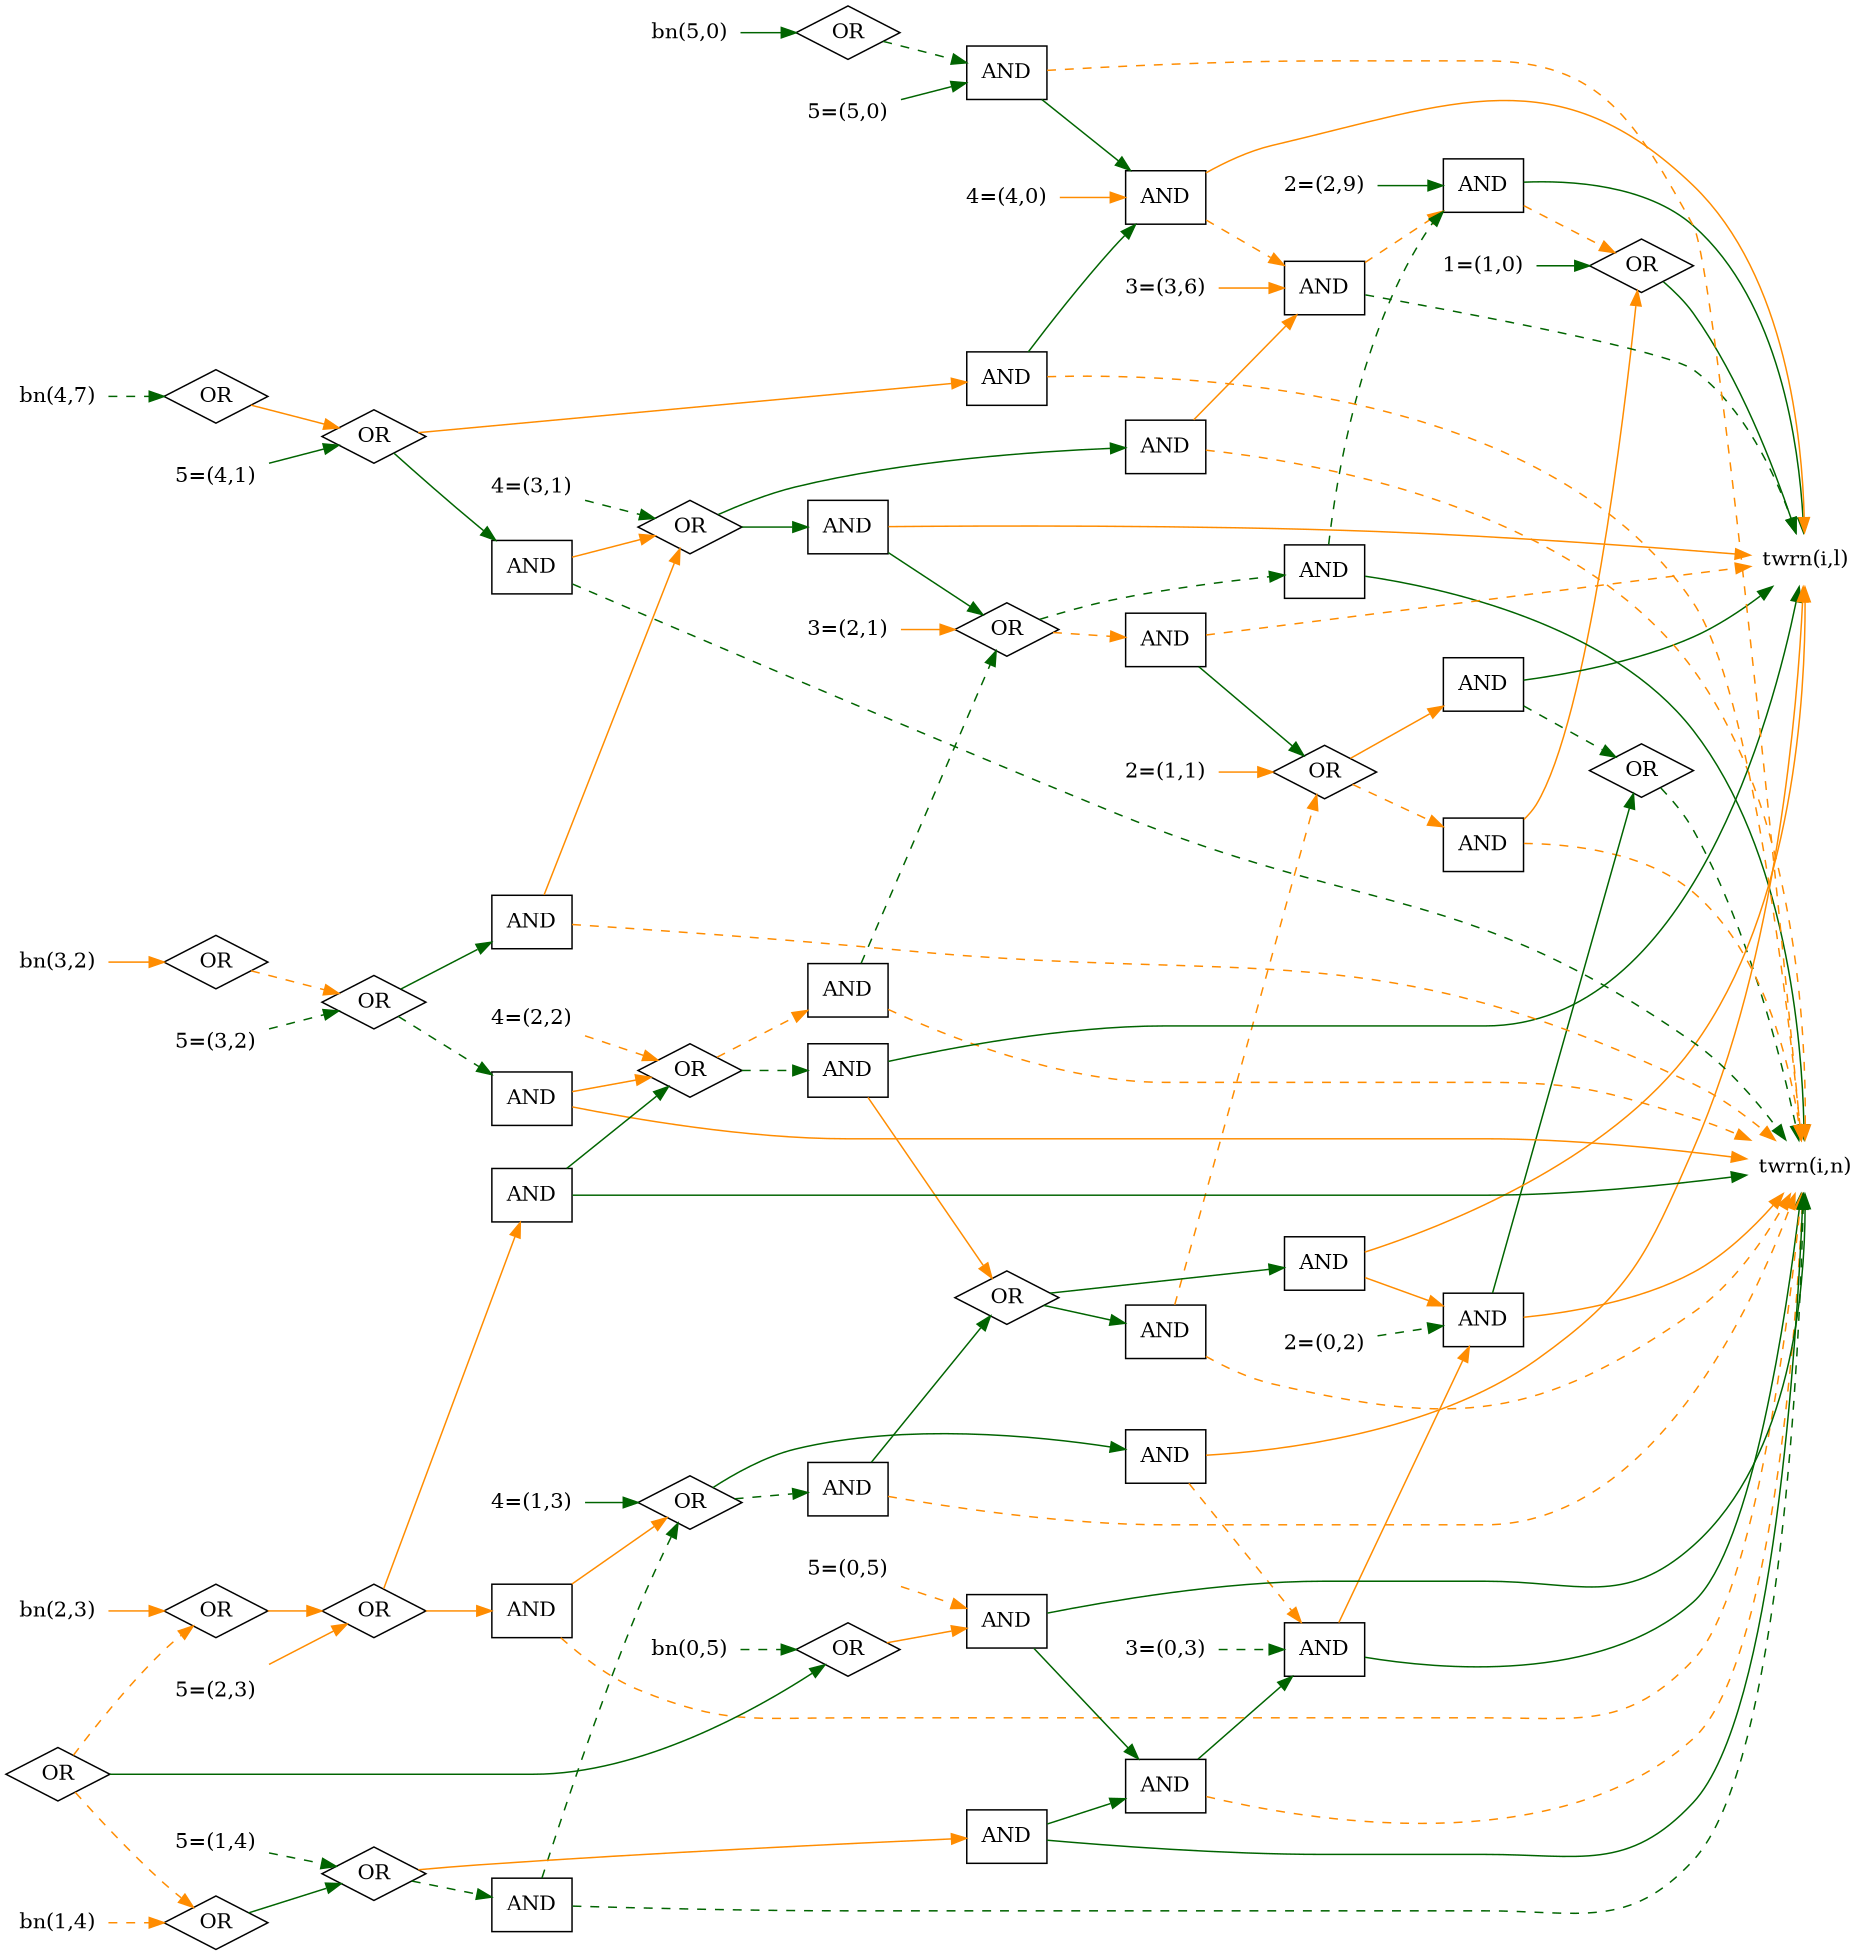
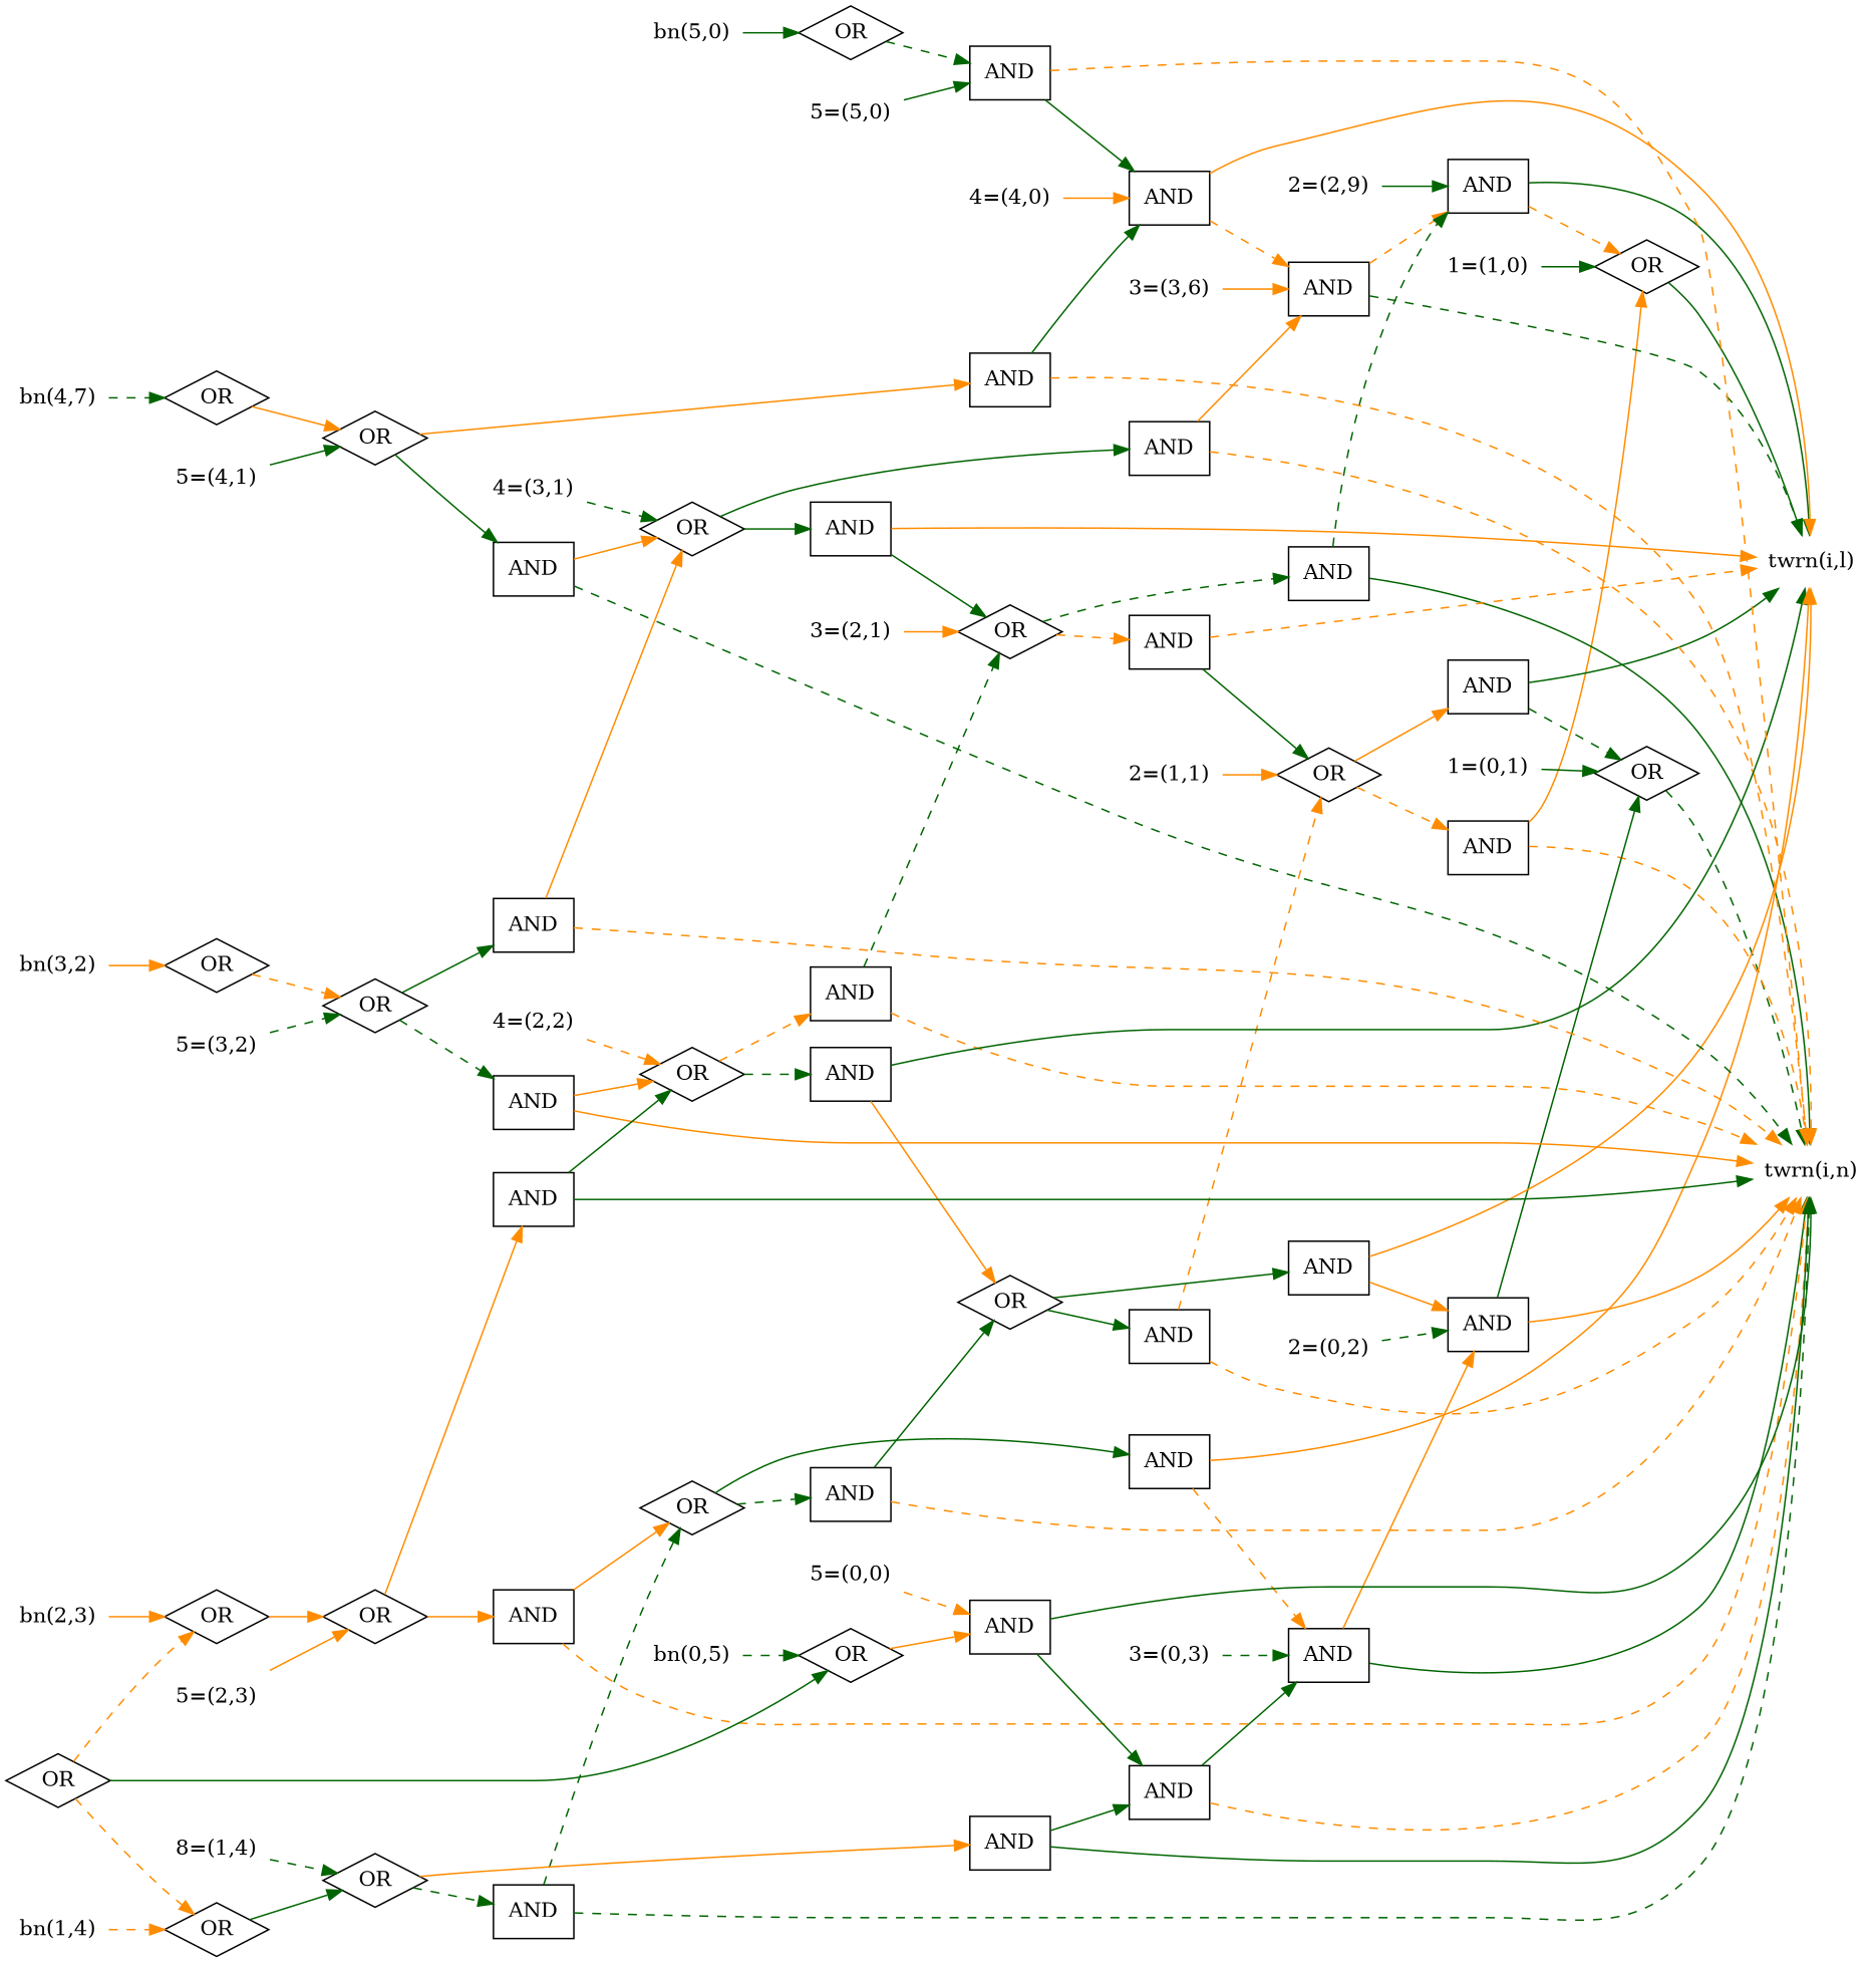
  digraph {
    rankdir=LR
    node [fillcolor=white shape=box style=filled]
    edge [color=darkgreen style=solid]
    n1 [label=OR shape=diamond]
    n2 [label="twrn(i,l)" shape=plaintext fillcolor="" style=""]
    n3 [label=OR shape=diamond]
    n4 [label="twrn(i,n)" shape=plaintext fillcolor="" style=""]
    n5 [label=AND]
    n6 [label=AND]
    n7 [label=AND]
    n8 [label=AND]
    n9 [label=OR shape=diamond]
    n10 [label=AND]
    n11 [label=AND]
    n12 [label=AND]
    n13 [label=AND]
    n14 [label=AND]
    n15 [label=AND]
    n16 [label=OR shape=diamond]
    n17 [label=OR shape=diamond]
    n18 [label=AND]
    n19 [label=AND]
    n20 [label=AND]
    n21 [label=AND]
    n22 [label=AND]
    n23 [label=AND]
    n24 [label=AND]
    n25 [label=AND]
    n26 [label=OR shape=diamond]
    n27 [label=OR shape=diamond]
    n28 [label=OR shape=diamond]
    n29 [label=AND]
    n30 [label=AND]
    n31 [label=AND]
    n32 [label=AND]
    n33 [label=AND]
    n34 [label=AND]
    n35 [label=AND]
    n36 [label=AND]
    n37 [label=AND]
    n38 [label=AND]
    n39 [label=OR shape=diamond]
    n40 [label=OR shape=diamond]
    n41 [label=OR shape=diamond]
    n42 [label=OR shape=diamond]
    n43 [label=OR shape=diamond]
    n44 [label=OR shape=diamond]
    n45 [label=OR shape=diamond]
    n46 [label=OR shape=diamond]
    n47 [label=OR shape=diamond]
    n48 [label=OR shape=diamond]
    n49 [label=OR shape=diamond]
    n50 [label="5=(5,0)" shape=plaintext fillcolor="" style=""]
    n51 [label="1=(1,0)" shape=plaintext fillcolor="" style=""]
    n52 [label="3=(2,1)" shape=plaintext fillcolor="" style=""]
-   n53 [label="5=(1,4)" shape=plaintext fillcolor="" style=""]
+   n53 [label="8=(1,4)" shape=plaintext fillcolor="" style=""]
    n54 [label="bn(2,3)" shape=plaintext fillcolor="" style=""]
    n55 [label="3=(3,6)" shape=plaintext fillcolor="" style=""]
    n56 [label="5=(4,1)" shape=plaintext fillcolor="" style=""]
    n57 [label="bn(5,0)" shape=plaintext fillcolor="" style=""]
-   n58 [label="4=(1,3)" shape=plaintext fillcolor="" style=""]
    n59 [label="2=(0,2)" shape=plaintext fillcolor="" style=""]
+   n60 [label="1=(0,1)" shape=plaintext fillcolor="" style=""]
    n61 [label="5=(3,2)" shape=plaintext fillcolor="" style=""]
    n62 [label="bn(0,5)" shape=plaintext fillcolor="" style=""]
    n63 [label="4=(2,2)" shape=plaintext fillcolor="" style=""]
    n64 [label="bn(3,2)" shape=plaintext fillcolor="" style=""]
    n65 [label="3=(0,3)" shape=plaintext fillcolor="" style=""]
-   n66 [label="5=(0,5)" shape=plaintext fillcolor="" style=""]
+   n66 [label="5=(0,0)" shape=plaintext fillcolor="" style=""]
    n67 [label="2=(1,1)" shape=plaintext fillcolor="" style=""]
    n68 [label="bn(1,4)" shape=plaintext fillcolor="" style=""]
    n69 [label="bn(4,7)" shape=plaintext fillcolor="" style=""]
    n70 [label="4=(4,0)" shape=plaintext fillcolor="" style=""]
    n71 [label="5=(2,3)" shape=plaintext fillcolor="" style=""]
    n72 [label="4=(3,1)" shape=plaintext fillcolor="" style=""]
    n73 [label="2=(2,9)" shape=plaintext fillcolor="" style=""]
    n1 -> n2
    n3 -> n4 [style=dashed]
    n5 -> n1 [color=darkorange style=dashed]
    n5 -> n2
    n6 -> n1 [color=darkorange]
    n6 -> n4 [color=darkorange style=dashed]
    n7 -> n2
    n7 -> n3 [style=dashed]
    n8 -> n3
    n8 -> n4 [color=darkorange]
    n9 -> n6 [color=darkorange style=dashed]
    n9 -> n7 [color=darkorange]
    n10 -> n2 [style=dashed]
    n10 -> n5 [color=darkorange style=dashed]
    n11 -> n4
    n11 -> n5 [style=dashed]
    n12 -> n2 [color=darkorange style=dashed]
    n12 -> n9
    n13 -> n4 [color=darkorange style=dashed]
    n13 -> n9 [color=darkorange style=dashed]
    n14 -> n2 [color=darkorange]
    n14 -> n8 [color=darkorange]
    n15 -> n4
    n15 -> n8 [color=darkorange]
    n16 -> n11 [style=dashed]
    n16 -> n12 [color=darkorange style=dashed]
    n17 -> n13
    n17 -> n14
    n18 -> n2 [color=darkorange]
    n18 -> n10 [color=darkorange style=dashed]
    n19 -> n4 [color=darkorange style=dashed]
    n19 -> n10 [color=darkorange]
    n20 -> n2 [color=darkorange]
    n20 -> n16
    n21 -> n4 [color=darkorange style=dashed]
    n21 -> n16 [style=dashed]
    n22 -> n2
    n22 -> n17 [color=darkorange]
    n23 -> n4 [color=darkorange style=dashed]
    n23 -> n17
    n24 -> n2 [color=darkorange]
    n24 -> n15 [color=darkorange style=dashed]
    n25 -> n4 [color=darkorange style=dashed]
    n25 -> n15
    n26 -> n19
    n26 -> n20
    n27 -> n21 [color=darkorange style=dashed]
    n27 -> n22 [style=dashed]
    n28 -> n23 [style=dashed]
    n28 -> n24
    n29 -> n4 [color=darkorange style=dashed]
    n29 -> n18
    n30 -> n4 [color=darkorange style=dashed]
    n30 -> n18
    n31 -> n4 [style=dashed]
    n31 -> n26 [color=darkorange]
    n32 -> n4 [color=darkorange style=dashed]
    n32 -> n26 [color=darkorange]
    n33 -> n4 [color=darkorange]
    n33 -> n27 [color=darkorange]
    n34 -> n4
    n34 -> n27
    n35 -> n4 [color=darkorange style=dashed]
    n35 -> n28 [color=darkorange]
    n36 -> n4 [style=dashed]
    n36 -> n28 [style=dashed]
    n37 -> n4
    n37 -> n25
    n38 -> n4
    n38 -> n25
    n39 -> n30 [color=darkorange]
    n39 -> n31
    n40 -> n32
    n40 -> n33 [style=dashed]
    n41 -> n34 [color=darkorange]
    n41 -> n35 [color=darkorange]
    n42 -> n36 [style=dashed]
    n42 -> n37 [color=darkorange]
    n43 -> n29 [style=dashed]
    n44 -> n39 [color=darkorange]
    n45 -> n40 [color=darkorange style=dashed]
    n46 -> n41 [color=darkorange]
    n47 -> n42
    n48 -> n38 [color=darkorange]
    n49 -> n46 [color=darkorange style=dashed]
    n49 -> n47 [color=darkorange style=dashed]
    n49 -> n48
    n50 -> n29
    n51 -> n1
    n52 -> n16 [color=darkorange]
    n53 -> n42 [style=dashed]
    n54 -> n46 [color=darkorange]
    n55 -> n10 [color=darkorange]
    n56 -> n39
    n57 -> n43
-   n58 -> n28
    n59 -> n8 [style=dashed]
+   n60 -> n3
    n61 -> n40 [style=dashed]
    n62 -> n48 [style=dashed]
    n63 -> n27 [color=darkorange style=dashed]
    n64 -> n45 [color=darkorange]
    n65 -> n15 [style=dashed]
    n66 -> n38 [color=darkorange style=dashed]
    n67 -> n9 [color=darkorange]
    n68 -> n47 [color=darkorange style=dashed]
    n69 -> n44 [style=dashed]
    n70 -> n18 [color=darkorange]
    n71 -> n41 [color=darkorange]
    n72 -> n26 [style=dashed]
    n73 -> n5
  }
